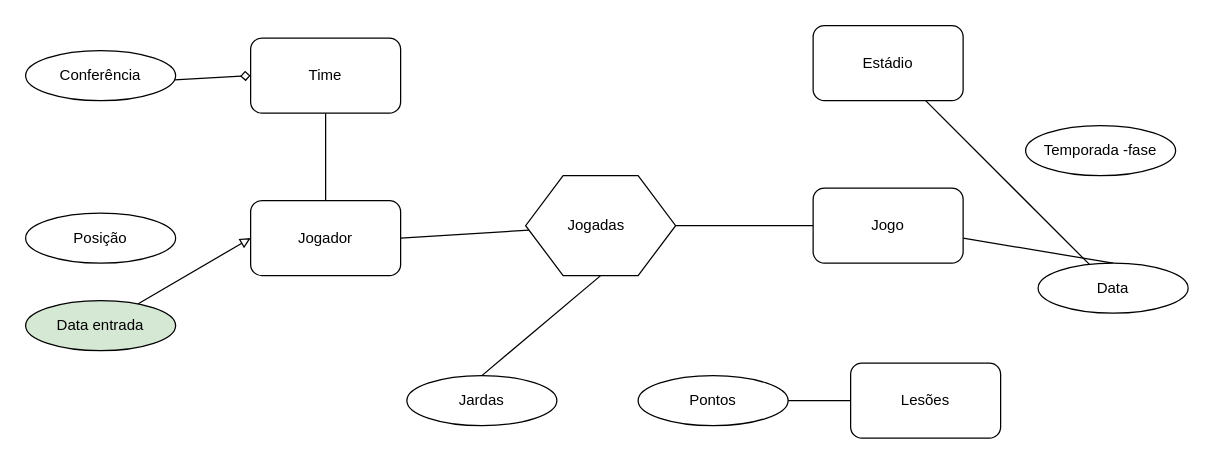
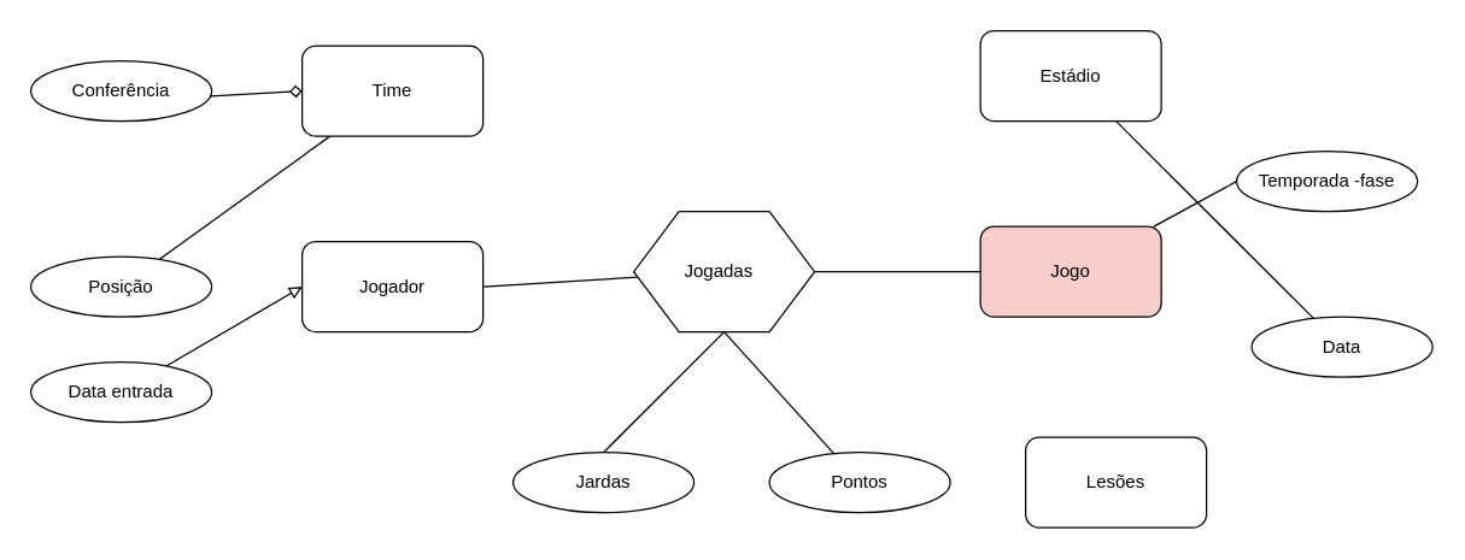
  <mxCell id="0" />
  <mxCell id="1" parent="0" />
  <mxCell id="2" style="edgeStyle=none;rounded=0;orthogonalLoop=1;jettySize=auto;html=1;entryX=0;entryY=0.5;entryDx=0;entryDy=0;endArrow=none;endFill=0;" edge="1" parent="1" source="21" target="10"><mxGeometry relative="1" as="geometry" /></mxCell>
  <mxCell id="3" value="Jogador" style="rounded=1;whiteSpace=wrap;html=1;" vertex="1" parent="1"><mxGeometry x="200" y="160" width="120" height="60" as="geometry" /></mxCell>
  <mxCell id="4" style="edgeStyle=none;rounded=0;orthogonalLoop=1;jettySize=auto;html=1;endArrow=none;endFill=0;" edge="1" parent="1" source="5" target="11"><mxGeometry relative="1" as="geometry" /></mxCell>
  <mxCell id="5" value="Estádio" style="rounded=1;whiteSpace=wrap;html=1;" vertex="1" parent="1"><mxGeometry x="650" y="20" width="120" height="60" as="geometry" /></mxCell>
- <mxCell id="6" style="edgeStyle=none;rounded=0;orthogonalLoop=1;jettySize=auto;html=1;endArrow=none;endFill=0;" edge="1" parent="1" source="7" target="3"><mxGeometry relative="1" as="geometry" /></mxCell>
+ <mxCell id="6" style="edgeStyle=none;rounded=0;orthogonalLoop=1;jettySize=auto;html=1;endArrow=none;endFill=0;" edge="1" parent="1" source="7" target="22"><mxGeometry relative="1" as="geometry" /></mxCell>
  <mxCell id="7" value="Time" style="rounded=1;whiteSpace=wrap;html=1;" vertex="1" parent="1"><mxGeometry x="200" y="30" width="120" height="60" as="geometry" /></mxCell>
- <mxCell id="8" style="rounded=0;orthogonalLoop=1;jettySize=auto;html=1;entryX=0.5;entryY=0;entryDx=0;entryDy=0;endArrow=none;endFill=0;" edge="1" parent="1" source="10" target="11"><mxGeometry relative="1" as="geometry" /></mxCell>
- <mxCell id="10" value="Jogo" style="rounded=1;whiteSpace=wrap;html=1;" vertex="1" parent="1"><mxGeometry x="650" y="150" width="120" height="60" as="geometry" /></mxCell>
+ <mxCell id="9" style="edgeStyle=none;rounded=0;orthogonalLoop=1;jettySize=auto;html=1;entryX=0;entryY=0.5;entryDx=0;entryDy=0;endArrow=none;endFill=0;" edge="1" parent="1" source="10" target="14"><mxGeometry relative="1" as="geometry" /></mxCell>
+ <mxCell id="10" value="Jogo" style="rounded=1;whiteSpace=wrap;html=1;fillColor=#f8cecc;" vertex="1" parent="1"><mxGeometry x="650" y="150" width="120" height="60" as="geometry" /></mxCell>
  <mxCell id="11" value="Data" style="ellipse;whiteSpace=wrap;html=1;" vertex="1" parent="1"><mxGeometry x="830" y="210" width="120" height="40" as="geometry" /></mxCell>
  <mxCell id="12" style="edgeStyle=none;rounded=0;orthogonalLoop=1;jettySize=auto;html=1;entryX=0.5;entryY=0;entryDx=0;entryDy=0;endArrow=none;endFill=0;exitX=0.5;exitY=1;exitDx=0;exitDy=0;" edge="1" parent="1" source="21" target="17"><mxGeometry relative="1" as="geometry"><mxPoint x="380" y="310" as="sourcePoint" /></mxGeometry></mxCell>
  <mxCell id="13" value="Lesões" style="rounded=1;whiteSpace=wrap;html=1;" vertex="1" parent="1"><mxGeometry x="680" y="290" width="120" height="60" as="geometry" /></mxCell>
  <mxCell id="14" value="Temporada -fase" style="ellipse;whiteSpace=wrap;html=1;" vertex="1" parent="1"><mxGeometry x="820" y="100" width="120" height="40" as="geometry" /></mxCell>
- <mxCell id="15" style="edgeStyle=none;rounded=0;orthogonalLoop=1;jettySize=auto;html=1;endArrow=none;endFill=0;" edge="1" parent="1" source="16" target="13"><mxGeometry relative="1" as="geometry" /></mxCell>
+ <mxCell id="15" style="edgeStyle=none;rounded=0;orthogonalLoop=1;jettySize=auto;html=1;entryX=0.5;entryY=1;entryDx=0;entryDy=0;endArrow=none;endFill=0;" edge="1" parent="1" source="16" target="21"><mxGeometry relative="1" as="geometry" /></mxCell>
  <mxCell id="16" value="Pontos" style="ellipse;whiteSpace=wrap;html=1;" vertex="1" parent="1"><mxGeometry x="510" y="300" width="120" height="40" as="geometry" /></mxCell>
- <mxCell id="17" value="Jardas" style="ellipse;whiteSpace=wrap;html=1;" vertex="1" parent="1"><mxGeometry x="325" y="300" width="120" height="40" as="geometry" /></mxCell>
+ <mxCell id="17" value="Jardas" style="ellipse;whiteSpace=wrap;html=1;" vertex="1" parent="1"><mxGeometry x="340" y="300" width="120" height="40" as="geometry" /></mxCell>
  <mxCell id="18" style="edgeStyle=none;rounded=0;orthogonalLoop=1;jettySize=auto;html=1;endArrow=diamond;endFill=0;" edge="1" parent="1" source="19" target="7"><mxGeometry relative="1" as="geometry" /></mxCell>
  <mxCell id="19" value="Conferência" style="ellipse;whiteSpace=wrap;html=1;" vertex="1" parent="1"><mxGeometry x="20" y="40" width="120" height="40" as="geometry" /></mxCell>
  <mxCell id="20" style="edgeStyle=none;rounded=0;orthogonalLoop=1;jettySize=auto;html=1;entryX=1;entryY=0.5;entryDx=0;entryDy=0;endArrow=none;endFill=0;" edge="1" parent="1" source="21" target="3"><mxGeometry relative="1" as="geometry" /></mxCell>
  <mxCell id="21" value="Jogadas&amp;nbsp;&amp;nbsp;" style="shape=hexagon;perimeter=hexagonPerimeter2;whiteSpace=wrap;html=1;" vertex="1" parent="1"><mxGeometry x="420" y="140" width="120" height="80" as="geometry" /></mxCell>
  <mxCell id="22" value="Posição" style="ellipse;whiteSpace=wrap;html=1;" vertex="1" parent="1"><mxGeometry x="20" y="170" width="120" height="40" as="geometry" /></mxCell>
  <mxCell id="23" style="edgeStyle=none;rounded=0;orthogonalLoop=1;jettySize=auto;html=1;entryX=0;entryY=0.5;entryDx=0;entryDy=0;endArrow=block;endFill=0;" edge="1" parent="1" source="24" target="3"><mxGeometry relative="1" as="geometry" /></mxCell>
- <mxCell id="24" value="Data entrada" style="ellipse;whiteSpace=wrap;html=1;fillColor=#d5e8d4;" vertex="1" parent="1"><mxGeometry x="20" y="240" width="120" height="40" as="geometry" /></mxCell>
+ <mxCell id="24" value="Data entrada" style="ellipse;whiteSpace=wrap;html=1;" vertex="1" parent="1"><mxGeometry x="20" y="240" width="120" height="40" as="geometry" /></mxCell>
